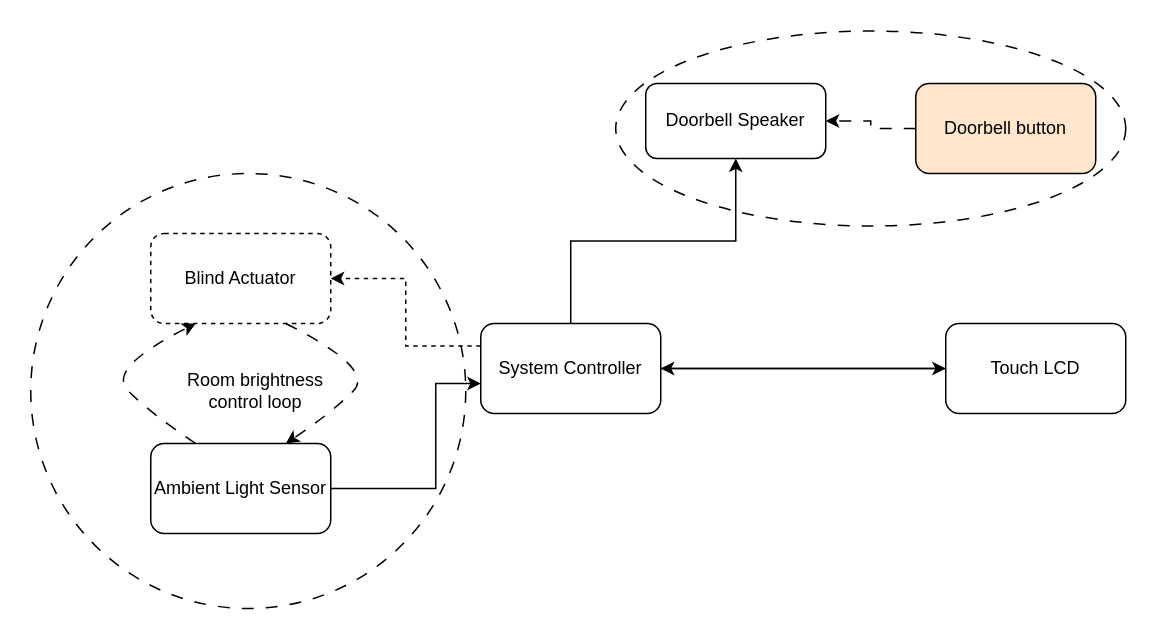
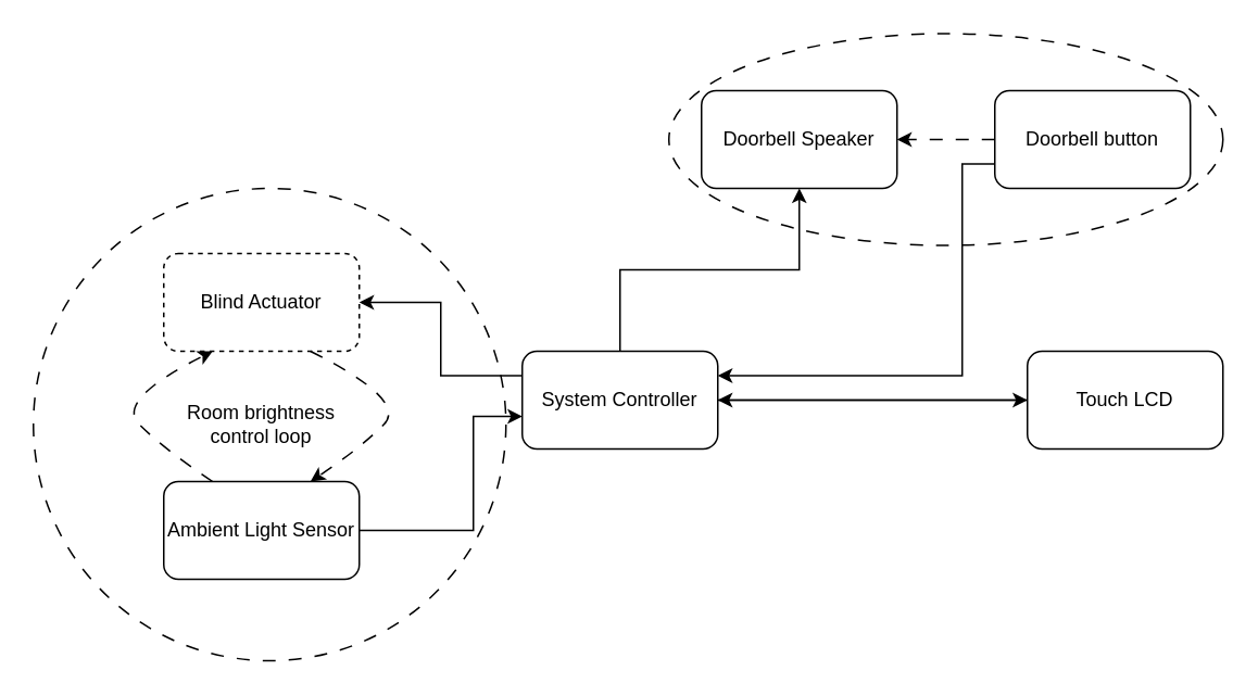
  <mxCell id="0" />
  <mxCell id="1" parent="0" />
  <mxCell id="2" style="edgeStyle=orthogonalEdgeStyle;rounded=0;orthogonalLoop=1;jettySize=auto;html=1;entryX=0;entryY=0.5;entryDx=0;entryDy=0;" edge="1" parent="1" source="5" target="7"><mxGeometry relative="1" as="geometry" /></mxCell>
- <mxCell id="3" style="edgeStyle=orthogonalEdgeStyle;rounded=0;orthogonalLoop=1;jettySize=auto;html=1;exitX=0;exitY=0.25;exitDx=0;exitDy=0;entryX=1;entryY=0.5;entryDx=0;entryDy=0;dashed=1;" edge="1" parent="1" source="5" target="8"><mxGeometry relative="1" as="geometry" /></mxCell>
+ <mxCell id="3" style="edgeStyle=orthogonalEdgeStyle;rounded=0;orthogonalLoop=1;jettySize=auto;html=1;exitX=0;exitY=0.25;exitDx=0;exitDy=0;entryX=1;entryY=0.5;entryDx=0;entryDy=0;" edge="1" parent="1" source="5" target="8"><mxGeometry relative="1" as="geometry" /></mxCell>
  <mxCell id="4" style="edgeStyle=orthogonalEdgeStyle;rounded=0;orthogonalLoop=1;jettySize=auto;html=1;entryX=0.5;entryY=1;entryDx=0;entryDy=0;" edge="1" parent="1" source="5" target="18"><mxGeometry relative="1" as="geometry" /></mxCell>
  <mxCell id="5" value="&lt;div&gt;System Controller&lt;/div&gt;" style="rounded=1;whiteSpace=wrap;html=1;" vertex="1" parent="1"><mxGeometry x="320" y="215" width="120" height="60" as="geometry" /></mxCell>
  <mxCell id="6" style="edgeStyle=orthogonalEdgeStyle;rounded=0;orthogonalLoop=1;jettySize=auto;html=1;entryX=1;entryY=0.5;entryDx=0;entryDy=0;" edge="1" parent="1" source="7" target="5"><mxGeometry relative="1" as="geometry" /></mxCell>
  <mxCell id="7" value="Touch LCD" style="rounded=1;whiteSpace=wrap;html=1;" vertex="1" parent="1"><mxGeometry x="630" y="215" width="120" height="60" as="geometry" /></mxCell>
  <mxCell id="8" value="Blind Actuator" style="rounded=1;whiteSpace=wrap;html=1;dashed=1;" vertex="1" parent="1"><mxGeometry x="100" y="155" width="120" height="60" as="geometry" /></mxCell>
  <mxCell id="9" style="edgeStyle=orthogonalEdgeStyle;rounded=0;orthogonalLoop=1;jettySize=auto;html=1;entryX=0;entryY=0.667;entryDx=0;entryDy=0;entryPerimeter=0;" edge="1" parent="1" target="5"><mxGeometry relative="1" as="geometry"><mxPoint x="190" y="325" as="sourcePoint" /><mxPoint x="330" y="245" as="targetPoint" /><Array as="points"><mxPoint x="290" y="325" /><mxPoint x="290" y="255" /></Array></mxGeometry></mxCell>
  <mxCell id="10" value="Ambient Light Sensor" style="rounded=1;whiteSpace=wrap;html=1;" vertex="1" parent="1"><mxGeometry x="100" y="295" width="120" height="60" as="geometry" /></mxCell>
  <mxCell id="11" value="" style="ellipse;whiteSpace=wrap;html=1;aspect=fixed;fillColor=none;dashed=1;dashPattern=8 8;" vertex="1" parent="1"><mxGeometry x="20" y="115" width="290" height="290" as="geometry" /></mxCell>
- <mxCell id="12" value="Room brightness control loop" style="text;html=1;align=center;verticalAlign=middle;whiteSpace=wrap;rounded=0;" vertex="1" parent="1"><mxGeometry x="105" y="245" width="130" height="30" as="geometry" /></mxCell>
+ <mxCell id="12" value="Room brightness control loop" style="text;html=1;align=center;verticalAlign=middle;whiteSpace=wrap;rounded=0;" vertex="1" parent="1"><mxGeometry x="95" y="245" width="130" height="30" as="geometry" /></mxCell>
  <mxCell id="13" value="" style="curved=1;endArrow=classic;html=1;rounded=0;exitX=0.25;exitY=0;exitDx=0;exitDy=0;entryX=0.25;entryY=1;entryDx=0;entryDy=0;dashed=1;dashPattern=8 8;" edge="1" parent="1" source="10" target="8"><mxGeometry width="50" height="50" relative="1" as="geometry"><mxPoint x="20" y="285" as="sourcePoint" /><mxPoint x="70" y="235" as="targetPoint" /><Array as="points"><mxPoint x="100" y="275" /><mxPoint x="70" y="245" /></Array></mxGeometry></mxCell>
  <mxCell id="14" value="" style="curved=1;endArrow=classic;html=1;rounded=0;exitX=0.75;exitY=1;exitDx=0;exitDy=0;entryX=0.75;entryY=0;entryDx=0;entryDy=0;dashed=1;dashPattern=8 8;" edge="1" parent="1" source="8" target="10"><mxGeometry width="50" height="50" relative="1" as="geometry"><mxPoint x="210" y="285" as="sourcePoint" /><mxPoint x="260" y="235" as="targetPoint" /><Array as="points"><mxPoint x="250" y="245" /><mxPoint x="220" y="275" /></Array></mxGeometry></mxCell>
  <mxCell id="15" value="" style="edgeStyle=orthogonalEdgeStyle;rounded=0;orthogonalLoop=1;jettySize=auto;html=1;dashed=1;dashPattern=8 8;" edge="1" parent="1" source="17" target="18"><mxGeometry relative="1" as="geometry" /></mxCell>
- <mxCell id="17" value="Doorbell button" style="rounded=1;whiteSpace=wrap;html=1;fillColor=#ffe6cc;" vertex="1" parent="1"><mxGeometry x="610" y="55" width="120" height="60" as="geometry" /></mxCell>
- <mxCell id="18" value="&lt;div&gt;Doorbell Speaker&lt;/div&gt;" style="rounded=1;whiteSpace=wrap;html=1;" vertex="1" parent="1"><mxGeometry x="430" y="55" width="120" height="50" as="geometry" /></mxCell>
+ <mxCell id="16" style="edgeStyle=orthogonalEdgeStyle;rounded=0;orthogonalLoop=1;jettySize=auto;html=1;exitX=0;exitY=0.75;exitDx=0;exitDy=0;entryX=1;entryY=0.25;entryDx=0;entryDy=0;" edge="1" parent="1" source="17" target="5"><mxGeometry relative="1" as="geometry"><Array as="points"><mxPoint x="590" y="100" /><mxPoint x="590" y="230" /></Array></mxGeometry></mxCell>
+ <mxCell id="17" value="Doorbell button" style="rounded=1;whiteSpace=wrap;html=1;" vertex="1" parent="1"><mxGeometry x="610" y="55" width="120" height="60" as="geometry" /></mxCell>
+ <mxCell id="18" value="&lt;div&gt;Doorbell Speaker&lt;/div&gt;" style="rounded=1;whiteSpace=wrap;html=1;" vertex="1" parent="1"><mxGeometry x="430" y="55" width="120" height="60" as="geometry" /></mxCell>
  <mxCell id="19" value="" style="ellipse;whiteSpace=wrap;html=1;fillColor=none;dashed=1;dashPattern=8 8;" vertex="1" parent="1"><mxGeometry x="410" y="20" width="340" height="130" as="geometry" /></mxCell>
